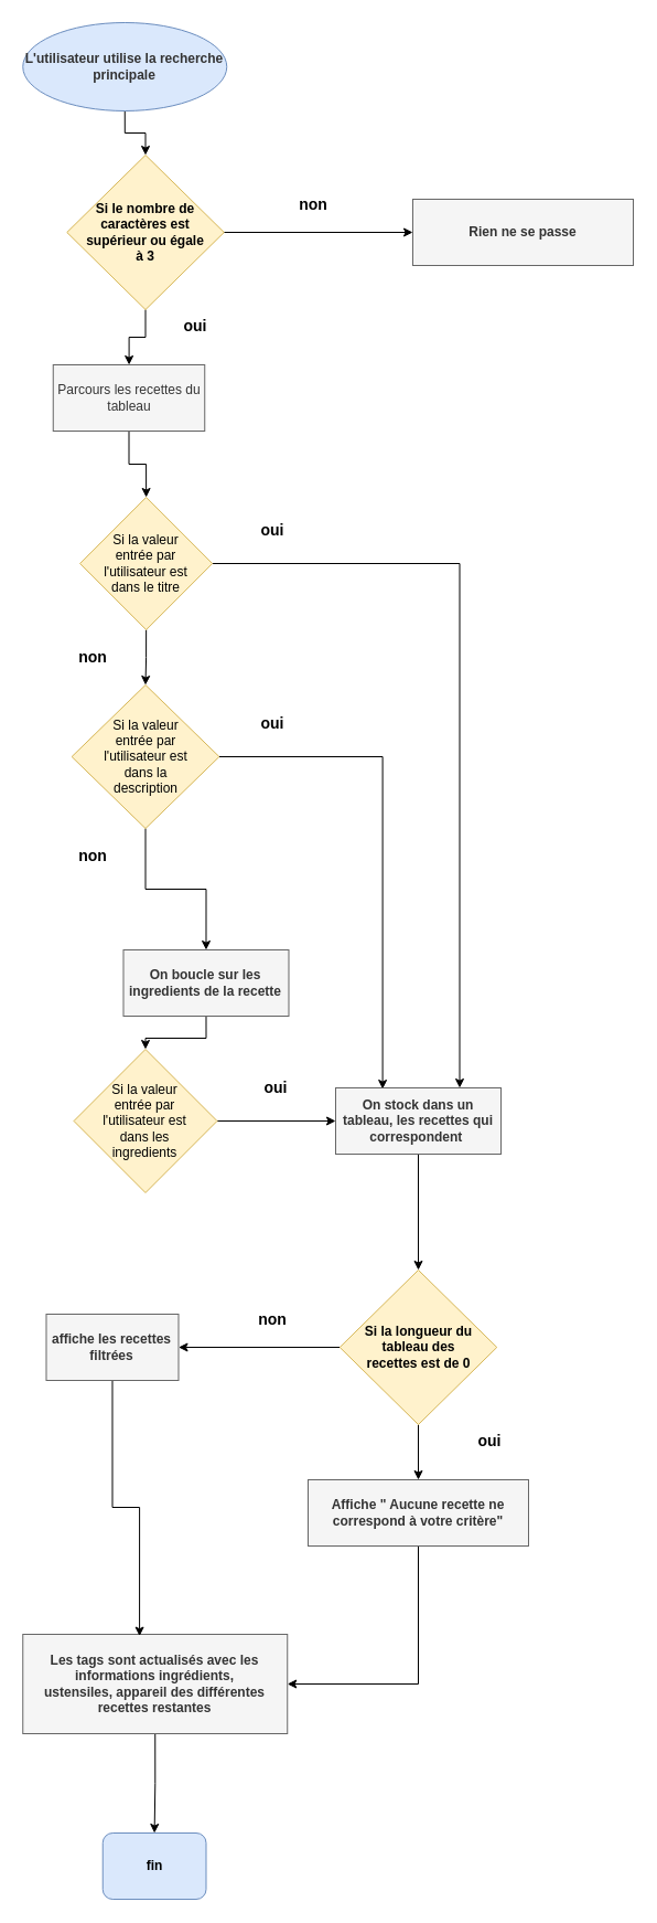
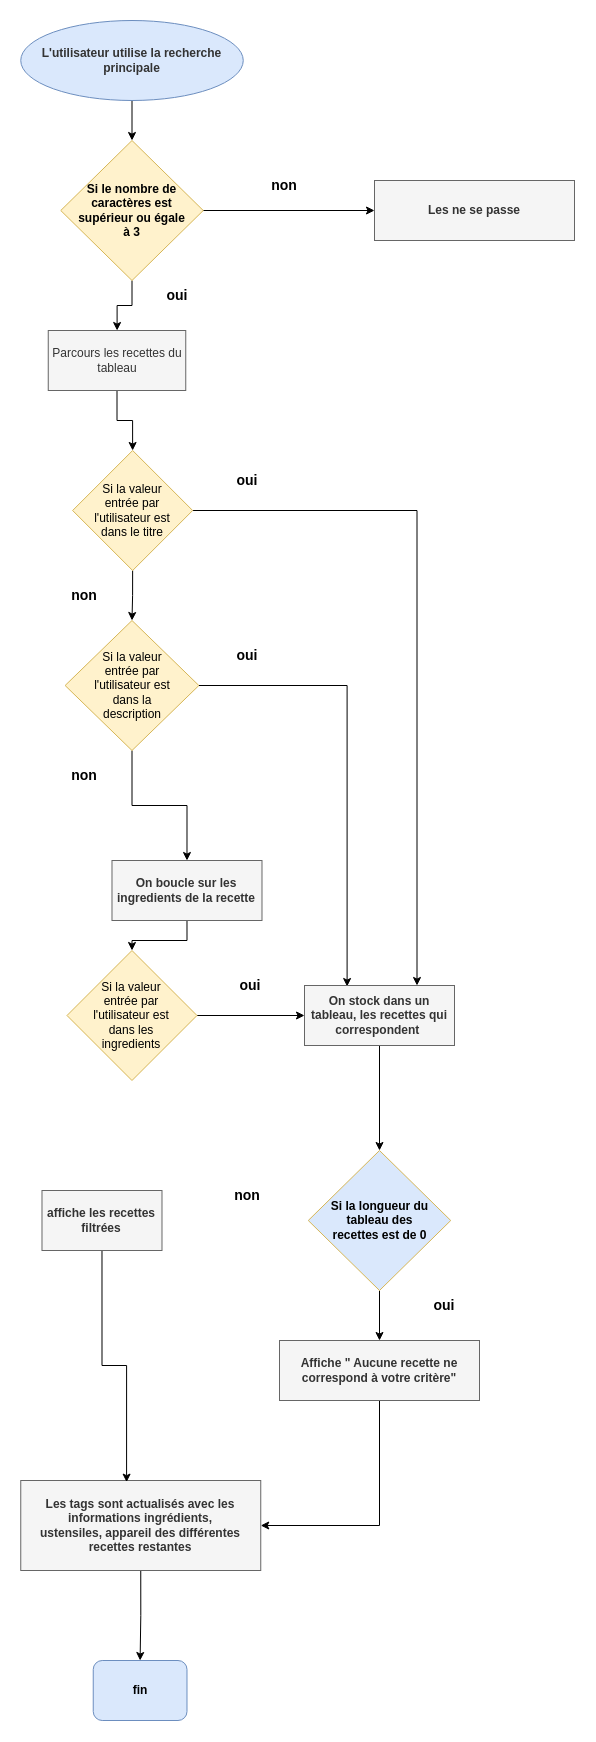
  <mxCell id="0" />
  <mxCell id="1" parent="0" />
  <mxCell id="2" style="edgeStyle=orthogonalEdgeStyle;rounded=0;orthogonalLoop=1;jettySize=auto;html=1;exitX=0.5;exitY=1;exitDx=0;exitDy=0;entryX=0.5;entryY=0;entryDx=0;entryDy=0;" parent="1" source="3" target="6" edge="1"><mxGeometry relative="1" as="geometry" /></mxCell>
- <mxCell id="3" value="&lt;b style=&quot;color: rgb(51, 51, 51);&quot;&gt;L'utilisateur utilise la recherche principale&lt;/b&gt;" style="ellipse;whiteSpace=wrap;html=1;fillColor=#dae8fc;strokeColor=#6c8ebf;" parent="1" vertex="1"><mxGeometry x="20.25" y="20" width="185" height="80" as="geometry" /></mxCell>
+ <mxCell id="3" value="&lt;b style=&quot;color: rgb(51, 51, 51);&quot;&gt;L'utilisateur utilise la recherche principale&lt;/b&gt;" style="ellipse;whiteSpace=wrap;html=1;fillColor=#dae8fc;strokeColor=#6c8ebf;" parent="1" vertex="1"><mxGeometry x="20.25" y="20" width="222.5" height="80" as="geometry" /></mxCell>
  <mxCell id="4" style="edgeStyle=orthogonalEdgeStyle;rounded=0;orthogonalLoop=1;jettySize=auto;html=1;exitX=1;exitY=0.5;exitDx=0;exitDy=0;entryX=0;entryY=0.5;entryDx=0;entryDy=0;" parent="1" source="6" target="9" edge="1"><mxGeometry relative="1" as="geometry" /></mxCell>
  <mxCell id="5" style="edgeStyle=orthogonalEdgeStyle;rounded=0;orthogonalLoop=1;jettySize=auto;html=1;exitX=0.5;exitY=1;exitDx=0;exitDy=0;" edge="1" parent="1" source="6" target="22"><mxGeometry relative="1" as="geometry" /></mxCell>
  <mxCell id="6" value="&lt;b&gt;Si le nombre de caractères est supérieur ou égale à 3&lt;/b&gt;" style="rhombus;whiteSpace=wrap;html=1;spacing=15;fillColor=#fff2cc;strokeColor=#d6b656;" parent="1" vertex="1"><mxGeometry x="60.25" y="140" width="142.5" height="140" as="geometry" /></mxCell>
  <mxCell id="7" style="edgeStyle=orthogonalEdgeStyle;rounded=0;orthogonalLoop=1;jettySize=auto;html=1;exitX=0.5;exitY=1;exitDx=0;exitDy=0;entryX=0.5;entryY=0;entryDx=0;entryDy=0;" edge="1" parent="1" source="8" target="15"><mxGeometry relative="1" as="geometry" /></mxCell>
  <mxCell id="8" value="&lt;b style=&quot;color: rgb(51, 51, 51);&quot;&gt;Les tags sont actualisés avec les informations ingrédients,&lt;br&gt;ustensiles, appareil des différentes recettes restantes&lt;/b&gt;" style="rounded=0;whiteSpace=wrap;html=1;fillColor=#f5f5f5;fontColor=#333333;strokeColor=#666666;" parent="1" vertex="1"><mxGeometry x="20.25" y="1480" width="240" height="90" as="geometry" /></mxCell>
- <mxCell id="9" value="&lt;b style=&quot;color: rgb(51, 51, 51);&quot;&gt;Rien ne se passe&lt;/b&gt;" style="rounded=0;whiteSpace=wrap;html=1;fillColor=#f5f5f5;fontColor=#333333;strokeColor=#666666;" parent="1" vertex="1"><mxGeometry x="374" y="180" width="200" height="60" as="geometry" /></mxCell>
+ <mxCell id="9" value="&lt;b style=&quot;color: rgb(51, 51, 51);&quot;&gt;Les ne se passe&lt;/b&gt;" style="rounded=0;whiteSpace=wrap;html=1;fillColor=#f5f5f5;fontColor=#333333;strokeColor=#666666;" parent="1" vertex="1"><mxGeometry x="374" y="180" width="200" height="60" as="geometry" /></mxCell>
  <mxCell id="10" style="edgeStyle=orthogonalEdgeStyle;rounded=0;orthogonalLoop=1;jettySize=auto;html=1;exitX=0.5;exitY=1;exitDx=0;exitDy=0;entryX=0.5;entryY=0;entryDx=0;entryDy=0;" edge="1" parent="1" source="12" target="14"><mxGeometry relative="1" as="geometry" /></mxCell>
- <mxCell id="11" style="edgeStyle=orthogonalEdgeStyle;rounded=0;orthogonalLoop=1;jettySize=auto;html=1;exitX=0;exitY=0.5;exitDx=0;exitDy=0;entryX=1;entryY=0.5;entryDx=0;entryDy=0;" edge="1" parent="1" source="12" target="35"><mxGeometry relative="1" as="geometry" /></mxCell>
- <mxCell id="12" value="&lt;b&gt;Si la longueur du tableau des recettes est de 0&lt;/b&gt;" style="rhombus;whiteSpace=wrap;html=1;spacing=15;fillColor=#fff2cc;strokeColor=#d6b656;" parent="1" vertex="1"><mxGeometry x="307.75" y="1150" width="142.5" height="140" as="geometry" /></mxCell>
+ <mxCell id="12" value="&lt;b&gt;Si la longueur du tableau des recettes est de 0&lt;/b&gt;" style="rhombus;whiteSpace=wrap;html=1;spacing=15;fillColor=#dae8fc;strokeColor=#d6b656;" parent="1" vertex="1"><mxGeometry x="307.75" y="1150" width="142.5" height="140" as="geometry" /></mxCell>
  <mxCell id="13" style="edgeStyle=orthogonalEdgeStyle;rounded=0;orthogonalLoop=1;jettySize=auto;html=1;exitX=0.5;exitY=1;exitDx=0;exitDy=0;entryX=1;entryY=0.5;entryDx=0;entryDy=0;" edge="1" parent="1" source="14" target="8"><mxGeometry relative="1" as="geometry" /></mxCell>
  <mxCell id="14" value="&lt;b style=&quot;color: rgb(51, 51, 51);&quot;&gt;Affiche &quot; Aucune recette ne correspond à votre critère&quot;&lt;/b&gt;" style="rounded=0;whiteSpace=wrap;html=1;fillColor=#f5f5f5;fontColor=#333333;strokeColor=#666666;" parent="1" vertex="1"><mxGeometry x="279" y="1340" width="200" height="60" as="geometry" /></mxCell>
  <mxCell id="15" value="&lt;b&gt;fin&lt;/b&gt;" style="whiteSpace=wrap;html=1;fillColor=#dae8fc;strokeColor=#6c8ebf;rounded=1;" parent="1" vertex="1"><mxGeometry x="92.74" y="1660" width="93.75" height="60" as="geometry" /></mxCell>
  <mxCell id="16" value="&lt;b&gt;&lt;font style=&quot;font-size: 14px;&quot;&gt;non&lt;/font&gt;&lt;/b&gt;" style="text;html=1;align=center;verticalAlign=middle;whiteSpace=wrap;rounded=0;fillColor=default;" parent="1" vertex="1"><mxGeometry x="254" y="170" width="60" height="30" as="geometry" /></mxCell>
  <mxCell id="17" value="&lt;b&gt;&lt;font style=&quot;font-size: 14px;&quot;&gt;oui&lt;/font&gt;&lt;/b&gt;" style="text;html=1;align=center;verticalAlign=middle;whiteSpace=wrap;rounded=0;fillColor=default;" parent="1" vertex="1"><mxGeometry x="146.5" y="280" width="60" height="30" as="geometry" /></mxCell>
  <mxCell id="18" style="edgeStyle=orthogonalEdgeStyle;rounded=0;orthogonalLoop=1;jettySize=auto;html=1;exitX=0.5;exitY=1;exitDx=0;exitDy=0;entryX=0.5;entryY=0;entryDx=0;entryDy=0;" edge="1" parent="1" source="20" target="25"><mxGeometry relative="1" as="geometry" /></mxCell>
  <mxCell id="19" style="edgeStyle=orthogonalEdgeStyle;rounded=0;orthogonalLoop=1;jettySize=auto;html=1;exitX=1;exitY=0.5;exitDx=0;exitDy=0;entryX=0.75;entryY=0;entryDx=0;entryDy=0;" edge="1" parent="1" source="20" target="37"><mxGeometry relative="1" as="geometry" /></mxCell>
  <mxCell id="20" value="Si la valeur entrée par l'utilisateur est dans le titre" style="rhombus;whiteSpace=wrap;html=1;spacing=13;fillColor=#fff2cc;strokeColor=#d6b656;" vertex="1" parent="1"><mxGeometry x="72.13" y="450" width="120" height="120" as="geometry" /></mxCell>
  <mxCell id="21" style="edgeStyle=orthogonalEdgeStyle;rounded=0;orthogonalLoop=1;jettySize=auto;html=1;exitX=0.5;exitY=1;exitDx=0;exitDy=0;entryX=0.5;entryY=0;entryDx=0;entryDy=0;" edge="1" parent="1" source="22" target="20"><mxGeometry relative="1" as="geometry" /></mxCell>
  <mxCell id="22" value="Parcours les recettes du tableau" style="rounded=0;whiteSpace=wrap;html=1;fillColor=#f5f5f5;fontColor=#333333;strokeColor=#666666;" vertex="1" parent="1"><mxGeometry x="47.75" y="330" width="137.5" height="60" as="geometry" /></mxCell>
  <mxCell id="23" style="edgeStyle=orthogonalEdgeStyle;rounded=0;orthogonalLoop=1;jettySize=auto;html=1;exitX=1;exitY=0.5;exitDx=0;exitDy=0;entryX=0.284;entryY=0.017;entryDx=0;entryDy=0;entryPerimeter=0;" edge="1" parent="1" source="25" target="37"><mxGeometry relative="1" as="geometry"><mxPoint x="304" y="685" as="targetPoint" /></mxGeometry></mxCell>
  <mxCell id="24" style="edgeStyle=orthogonalEdgeStyle;rounded=0;orthogonalLoop=1;jettySize=auto;html=1;exitX=0.5;exitY=1;exitDx=0;exitDy=0;entryX=0.5;entryY=0;entryDx=0;entryDy=0;" edge="1" parent="1" source="25" target="39"><mxGeometry relative="1" as="geometry" /></mxCell>
  <mxCell id="25" value="Si la valeur entrée par l'utilisateur est dans la description" style="rhombus;whiteSpace=wrap;html=1;spacing=21;fillColor=#fff2cc;strokeColor=#d6b656;" vertex="1" parent="1"><mxGeometry x="64.62" y="620" width="133.75" height="130" as="geometry" /></mxCell>
  <mxCell id="26" style="edgeStyle=orthogonalEdgeStyle;rounded=0;orthogonalLoop=1;jettySize=auto;html=1;exitX=1;exitY=0.5;exitDx=0;exitDy=0;entryX=0;entryY=0.5;entryDx=0;entryDy=0;" edge="1" parent="1" source="27" target="37"><mxGeometry relative="1" as="geometry" /></mxCell>
  <mxCell id="27" value="Si la valeur entrée par l'utilisateur est dans les ingredients" style="rhombus;whiteSpace=wrap;html=1;spacing=18;fillColor=#fff2cc;strokeColor=#d6b656;" vertex="1" parent="1"><mxGeometry x="66.49" y="950" width="130" height="130" as="geometry" /></mxCell>
  <mxCell id="28" value="&lt;b&gt;&lt;font style=&quot;font-size: 14px;&quot;&gt;oui&lt;/font&gt;&lt;/b&gt;" style="text;html=1;align=center;verticalAlign=middle;whiteSpace=wrap;rounded=0;fillColor=default;" vertex="1" parent="1"><mxGeometry x="216.5" y="465" width="60" height="30" as="geometry" /></mxCell>
  <mxCell id="29" value="&lt;b&gt;&lt;font style=&quot;font-size: 14px;&quot;&gt;oui&lt;/font&gt;&lt;/b&gt;" style="text;html=1;align=center;verticalAlign=middle;whiteSpace=wrap;rounded=0;fillColor=default;" vertex="1" parent="1"><mxGeometry x="216.5" y="640" width="60" height="30" as="geometry" /></mxCell>
  <mxCell id="30" value="&lt;b&gt;&lt;font style=&quot;font-size: 14px;&quot;&gt;oui&lt;/font&gt;&lt;/b&gt;" style="text;html=1;align=center;verticalAlign=middle;whiteSpace=wrap;rounded=0;fillColor=default;" vertex="1" parent="1"><mxGeometry x="220.25" y="970" width="60" height="30" as="geometry" /></mxCell>
  <mxCell id="31" value="&lt;b&gt;&lt;font style=&quot;font-size: 14px;&quot;&gt;non&lt;/font&gt;&lt;/b&gt;" style="text;html=1;align=center;verticalAlign=middle;whiteSpace=wrap;rounded=0;fillColor=default;" vertex="1" parent="1"><mxGeometry x="54" y="580" width="60" height="30" as="geometry" /></mxCell>
  <mxCell id="32" value="&lt;b&gt;&lt;font style=&quot;font-size: 14px;&quot;&gt;non&lt;/font&gt;&lt;/b&gt;" style="text;html=1;align=center;verticalAlign=middle;whiteSpace=wrap;rounded=0;fillColor=default;" vertex="1" parent="1"><mxGeometry x="54" y="760" width="60" height="30" as="geometry" /></mxCell>
  <mxCell id="33" value="&lt;b&gt;&lt;font style=&quot;font-size: 14px;&quot;&gt;non&lt;/font&gt;&lt;/b&gt;" style="text;html=1;align=center;verticalAlign=middle;whiteSpace=wrap;rounded=0;fillColor=default;" vertex="1" parent="1"><mxGeometry x="216.5" y="1180" width="60" height="30" as="geometry" /></mxCell>
  <mxCell id="34" style="edgeStyle=orthogonalEdgeStyle;rounded=0;orthogonalLoop=1;jettySize=auto;html=1;exitX=0.5;exitY=1;exitDx=0;exitDy=0;entryX=0.441;entryY=0.018;entryDx=0;entryDy=0;entryPerimeter=0;" edge="1" parent="1" source="35" target="8"><mxGeometry relative="1" as="geometry" /></mxCell>
  <mxCell id="35" value="&lt;b&gt;affiche les recettes filtrées&lt;/b&gt;" style="rounded=0;whiteSpace=wrap;html=1;fillColor=#f5f5f5;fontColor=#333333;strokeColor=#666666;" vertex="1" parent="1"><mxGeometry x="41.49" y="1190" width="120" height="60" as="geometry" /></mxCell>
  <mxCell id="36" style="edgeStyle=orthogonalEdgeStyle;rounded=0;orthogonalLoop=1;jettySize=auto;html=1;exitX=0.5;exitY=1;exitDx=0;exitDy=0;entryX=0.5;entryY=0;entryDx=0;entryDy=0;" edge="1" parent="1" source="37" target="12"><mxGeometry relative="1" as="geometry" /></mxCell>
  <mxCell id="37" value="&lt;b&gt;On stock dans un tableau, les recettes qui correspondent&amp;nbsp;&lt;/b&gt;" style="rounded=0;whiteSpace=wrap;html=1;fillColor=#f5f5f5;fontColor=#333333;strokeColor=#666666;" vertex="1" parent="1"><mxGeometry x="304" y="985" width="150" height="60" as="geometry" /></mxCell>
  <mxCell id="38" style="edgeStyle=orthogonalEdgeStyle;rounded=0;orthogonalLoop=1;jettySize=auto;html=1;exitX=0.5;exitY=1;exitDx=0;exitDy=0;" edge="1" parent="1" source="39" target="27"><mxGeometry relative="1" as="geometry" /></mxCell>
  <mxCell id="39" value="&lt;b&gt;On boucle sur les ingredients de la recette&lt;/b&gt;" style="rounded=0;whiteSpace=wrap;html=1;fillColor=#f5f5f5;fontColor=#333333;strokeColor=#666666;" vertex="1" parent="1"><mxGeometry x="111.49" y="860" width="150" height="60" as="geometry" /></mxCell>
  <mxCell id="40" value="&lt;b&gt;&lt;font style=&quot;font-size: 14px;&quot;&gt;oui&lt;/font&gt;&lt;/b&gt;" style="text;html=1;align=center;verticalAlign=middle;whiteSpace=wrap;rounded=0;fillColor=default;" vertex="1" parent="1"><mxGeometry x="414" y="1290" width="60" height="30" as="geometry" /></mxCell>
